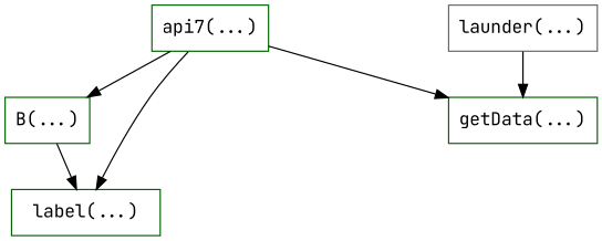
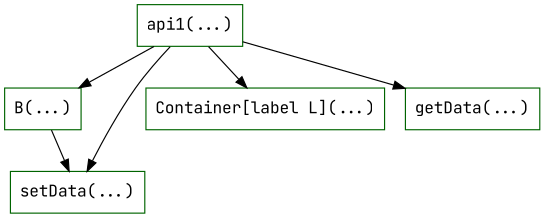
  digraph {
    fontname="JetBrains Mono"
    node [color=darkgreen fontname="JetBrains Mono" shape=rectangle]
    edge [fontname="JetBrains Mono"]
    n1 [label="B(...)"]
-   n2 [label="label(...)"]
-   n3 [label="api7(...)"]
+   n2 [label="setData(...)"]
+   n3 [label="api1(...)"]
+   n4 [label="Container[label L](...)"]
    n5 [label="getData(...)"]
-   n6 [color=gray40 label="launder(...)"]
    n1 -> n2
    n3 -> n1
    n3 -> n2
+   n3 -> n4
    n3 -> n5
-   n6 -> n5
  }
